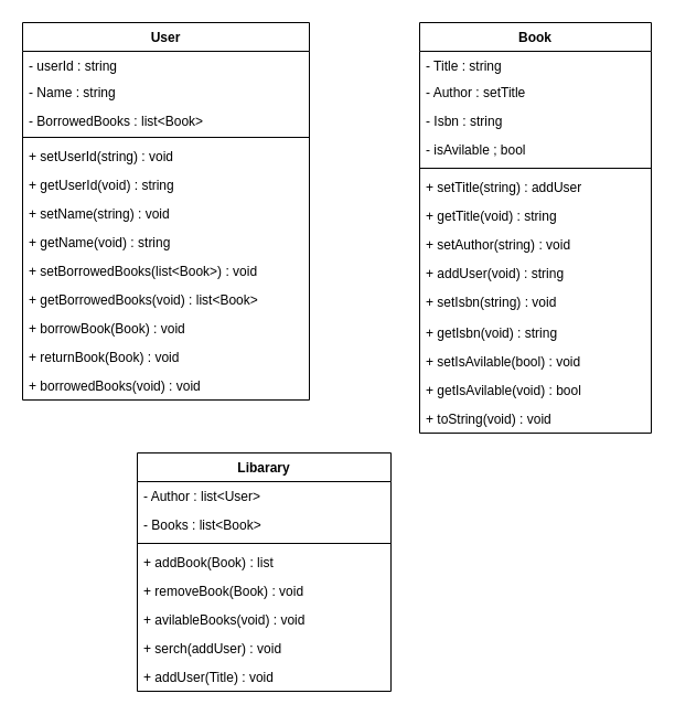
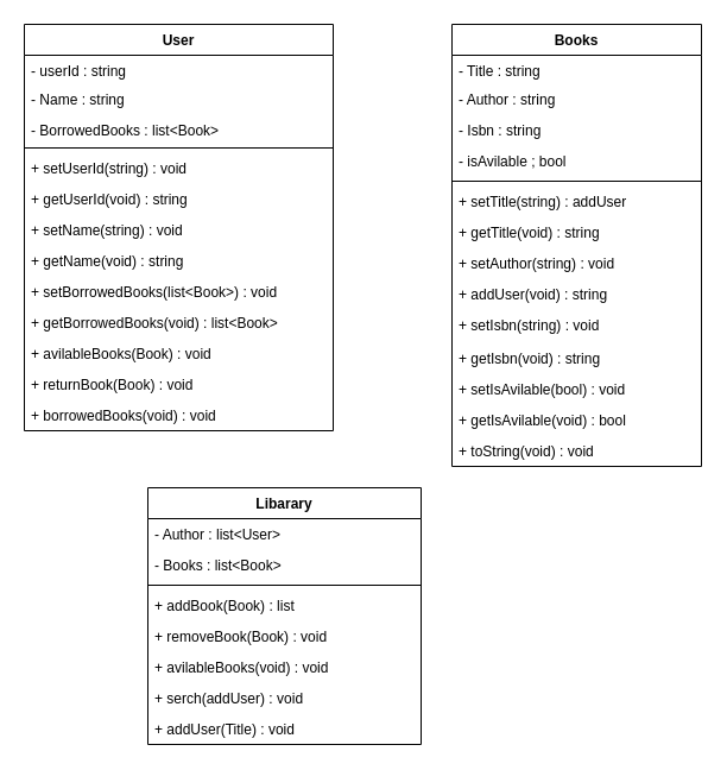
  <mxCell id="0" />
  <mxCell id="1" parent="0" />
- <mxCell id="2" value="Book" style="swimlane;fontStyle=1;align=center;verticalAlign=top;childLayout=stackLayout;horizontal=1;startSize=26;horizontalStack=0;resizeParent=1;resizeParentMax=0;resizeLast=0;collapsible=1;marginBottom=0;whiteSpace=wrap;html=1;" parent="1" vertex="1"><mxGeometry x="380" y="20" width="210" height="372" as="geometry" /></mxCell>
+ <mxCell id="2" value="Books" style="swimlane;fontStyle=1;align=center;verticalAlign=top;childLayout=stackLayout;horizontal=1;startSize=26;horizontalStack=0;resizeParent=1;resizeParentMax=0;resizeLast=0;collapsible=1;marginBottom=0;whiteSpace=wrap;html=1;" parent="1" vertex="1"><mxGeometry x="380" y="20" width="210" height="372" as="geometry" /></mxCell>
  <mxCell id="3" value="- Title : string" style="text;strokeColor=none;fillColor=none;align=left;verticalAlign=top;spacingLeft=4;spacingRight=4;overflow=hidden;rotatable=0;points=[[0,0.5],[1,0.5]];portConstraint=eastwest;whiteSpace=wrap;html=1;" parent="2" vertex="1"><mxGeometry y="26" width="210" height="24" as="geometry" /></mxCell>
- <mxCell id="4" value="- Author : setTitle" style="text;strokeColor=none;fillColor=none;align=left;verticalAlign=top;spacingLeft=4;spacingRight=4;overflow=hidden;rotatable=0;points=[[0,0.5],[1,0.5]];portConstraint=eastwest;whiteSpace=wrap;html=1;" parent="2" vertex="1"><mxGeometry y="50" width="210" height="26" as="geometry" /></mxCell>
+ <mxCell id="4" value="- Author : string" style="text;strokeColor=none;fillColor=none;align=left;verticalAlign=top;spacingLeft=4;spacingRight=4;overflow=hidden;rotatable=0;points=[[0,0.5],[1,0.5]];portConstraint=eastwest;whiteSpace=wrap;html=1;" parent="2" vertex="1"><mxGeometry y="50" width="210" height="26" as="geometry" /></mxCell>
  <mxCell id="5" value="- Isbn : string" style="text;strokeColor=none;fillColor=none;align=left;verticalAlign=top;spacingLeft=4;spacingRight=4;overflow=hidden;rotatable=0;points=[[0,0.5],[1,0.5]];portConstraint=eastwest;whiteSpace=wrap;html=1;" parent="2" vertex="1"><mxGeometry y="76" width="210" height="26" as="geometry" /></mxCell>
  <mxCell id="6" value="- isAvilable ; bool" style="text;strokeColor=none;fillColor=none;align=left;verticalAlign=top;spacingLeft=4;spacingRight=4;overflow=hidden;rotatable=0;points=[[0,0.5],[1,0.5]];portConstraint=eastwest;whiteSpace=wrap;html=1;" parent="2" vertex="1"><mxGeometry y="102" width="210" height="26" as="geometry" /></mxCell>
  <mxCell id="7" value="" style="line;strokeWidth=1;fillColor=none;align=left;verticalAlign=middle;spacingTop=-1;spacingLeft=3;spacingRight=3;rotatable=0;labelPosition=right;points=[];portConstraint=eastwest;strokeColor=inherit;" parent="2" vertex="1"><mxGeometry y="128" width="210" height="8" as="geometry" /></mxCell>
  <mxCell id="8" value="+ setTitle(string) : addUser" style="text;strokeColor=none;fillColor=none;align=left;verticalAlign=top;spacingLeft=4;spacingRight=4;overflow=hidden;rotatable=0;points=[[0,0.5],[1,0.5]];portConstraint=eastwest;whiteSpace=wrap;html=1;" parent="2" vertex="1"><mxGeometry y="136" width="210" height="26" as="geometry" /></mxCell>
  <mxCell id="9" value="+ getTitle(void) : string" style="text;strokeColor=none;fillColor=none;align=left;verticalAlign=top;spacingLeft=4;spacingRight=4;overflow=hidden;rotatable=0;points=[[0,0.5],[1,0.5]];portConstraint=eastwest;whiteSpace=wrap;html=1;" parent="2" vertex="1"><mxGeometry y="162" width="210" height="26" as="geometry" /></mxCell>
  <mxCell id="10" value="+ setAuthor(string) : void" style="text;strokeColor=none;fillColor=none;align=left;verticalAlign=top;spacingLeft=4;spacingRight=4;overflow=hidden;rotatable=0;points=[[0,0.5],[1,0.5]];portConstraint=eastwest;whiteSpace=wrap;html=1;" parent="2" vertex="1"><mxGeometry y="188" width="210" height="26" as="geometry" /></mxCell>
  <mxCell id="11" value="+ addUser(void) : string" style="text;strokeColor=none;fillColor=none;align=left;verticalAlign=top;spacingLeft=4;spacingRight=4;overflow=hidden;rotatable=0;points=[[0,0.5],[1,0.5]];portConstraint=eastwest;whiteSpace=wrap;html=1;" parent="2" vertex="1"><mxGeometry y="214" width="210" height="26" as="geometry" /></mxCell>
  <mxCell id="12" value="+ setIsbn(string) : void" style="text;strokeColor=none;fillColor=none;align=left;verticalAlign=top;spacingLeft=4;spacingRight=4;overflow=hidden;rotatable=0;points=[[0,0.5],[1,0.5]];portConstraint=eastwest;whiteSpace=wrap;html=1;" parent="2" vertex="1"><mxGeometry y="240" width="210" height="28" as="geometry" /></mxCell>
  <mxCell id="13" value="+ getIsbn(void) : string" style="text;strokeColor=none;fillColor=none;align=left;verticalAlign=top;spacingLeft=4;spacingRight=4;overflow=hidden;rotatable=0;points=[[0,0.5],[1,0.5]];portConstraint=eastwest;whiteSpace=wrap;html=1;" parent="2" vertex="1"><mxGeometry y="268" width="210" height="26" as="geometry" /></mxCell>
  <mxCell id="14" value="+ setIsAvilable(bool) : void" style="text;strokeColor=none;fillColor=none;align=left;verticalAlign=top;spacingLeft=4;spacingRight=4;overflow=hidden;rotatable=0;points=[[0,0.5],[1,0.5]];portConstraint=eastwest;whiteSpace=wrap;html=1;" parent="2" vertex="1"><mxGeometry y="294" width="210" height="26" as="geometry" /></mxCell>
  <mxCell id="15" value="+ getIsAvilable(void) : bool" style="text;strokeColor=none;fillColor=none;align=left;verticalAlign=top;spacingLeft=4;spacingRight=4;overflow=hidden;rotatable=0;points=[[0,0.5],[1,0.5]];portConstraint=eastwest;whiteSpace=wrap;html=1;" parent="2" vertex="1"><mxGeometry y="320" width="210" height="26" as="geometry" /></mxCell>
  <mxCell id="16" value="+ toString(void) : void" style="text;strokeColor=none;fillColor=none;align=left;verticalAlign=top;spacingLeft=4;spacingRight=4;overflow=hidden;rotatable=0;points=[[0,0.5],[1,0.5]];portConstraint=eastwest;whiteSpace=wrap;html=1;" parent="2" vertex="1"><mxGeometry y="346" width="210" height="26" as="geometry" /></mxCell>
  <mxCell id="17" value="User" style="swimlane;fontStyle=1;align=center;verticalAlign=top;childLayout=stackLayout;horizontal=1;startSize=26;horizontalStack=0;resizeParent=1;resizeParentMax=0;resizeLast=0;collapsible=1;marginBottom=0;whiteSpace=wrap;html=1;" parent="1" vertex="1"><mxGeometry x="20" y="20" width="260" height="342" as="geometry" /></mxCell>
  <mxCell id="18" value="- userId : string" style="text;strokeColor=none;fillColor=none;align=left;verticalAlign=top;spacingLeft=4;spacingRight=4;overflow=hidden;rotatable=0;points=[[0,0.5],[1,0.5]];portConstraint=eastwest;whiteSpace=wrap;html=1;" parent="17" vertex="1"><mxGeometry y="26" width="260" height="24" as="geometry" /></mxCell>
  <mxCell id="19" value="- Name : string" style="text;strokeColor=none;fillColor=none;align=left;verticalAlign=top;spacingLeft=4;spacingRight=4;overflow=hidden;rotatable=0;points=[[0,0.5],[1,0.5]];portConstraint=eastwest;whiteSpace=wrap;html=1;" parent="17" vertex="1"><mxGeometry y="50" width="260" height="26" as="geometry" /></mxCell>
  <mxCell id="20" value="- BorrowedBooks : list&amp;lt;Book&amp;gt;" style="text;strokeColor=none;fillColor=none;align=left;verticalAlign=top;spacingLeft=4;spacingRight=4;overflow=hidden;rotatable=0;points=[[0,0.5],[1,0.5]];portConstraint=eastwest;whiteSpace=wrap;html=1;" parent="17" vertex="1"><mxGeometry y="76" width="260" height="24" as="geometry" /></mxCell>
  <mxCell id="21" value="" style="line;strokeWidth=1;fillColor=none;align=left;verticalAlign=middle;spacingTop=-1;spacingLeft=3;spacingRight=3;rotatable=0;labelPosition=right;points=[];portConstraint=eastwest;strokeColor=inherit;" parent="17" vertex="1"><mxGeometry y="100" width="260" height="8" as="geometry" /></mxCell>
  <mxCell id="22" value="+ setUserId(string) : void" style="text;strokeColor=none;fillColor=none;align=left;verticalAlign=top;spacingLeft=4;spacingRight=4;overflow=hidden;rotatable=0;points=[[0,0.5],[1,0.5]];portConstraint=eastwest;whiteSpace=wrap;html=1;" parent="17" vertex="1"><mxGeometry y="108" width="260" height="26" as="geometry" /></mxCell>
  <mxCell id="23" value="+ getUserId(void) : string" style="text;strokeColor=none;fillColor=none;align=left;verticalAlign=top;spacingLeft=4;spacingRight=4;overflow=hidden;rotatable=0;points=[[0,0.5],[1,0.5]];portConstraint=eastwest;whiteSpace=wrap;html=1;" parent="17" vertex="1"><mxGeometry y="134" width="260" height="26" as="geometry" /></mxCell>
  <mxCell id="24" value="+ setName(string) : void" style="text;strokeColor=none;fillColor=none;align=left;verticalAlign=top;spacingLeft=4;spacingRight=4;overflow=hidden;rotatable=0;points=[[0,0.5],[1,0.5]];portConstraint=eastwest;whiteSpace=wrap;html=1;" parent="17" vertex="1"><mxGeometry y="160" width="260" height="26" as="geometry" /></mxCell>
  <mxCell id="25" value="+ getName(void) : string" style="text;strokeColor=none;fillColor=none;align=left;verticalAlign=top;spacingLeft=4;spacingRight=4;overflow=hidden;rotatable=0;points=[[0,0.5],[1,0.5]];portConstraint=eastwest;whiteSpace=wrap;html=1;" parent="17" vertex="1"><mxGeometry y="186" width="260" height="26" as="geometry" /></mxCell>
  <mxCell id="26" value="+ setBorrowedBooks(list&amp;lt;Book&amp;gt;) : void" style="text;strokeColor=none;fillColor=none;align=left;verticalAlign=top;spacingLeft=4;spacingRight=4;overflow=hidden;rotatable=0;points=[[0,0.5],[1,0.5]];portConstraint=eastwest;whiteSpace=wrap;html=1;" parent="17" vertex="1"><mxGeometry y="212" width="260" height="26" as="geometry" /></mxCell>
  <mxCell id="27" value="+ getBorrowedBooks(void) : list&amp;lt;Book&amp;gt;" style="text;strokeColor=none;fillColor=none;align=left;verticalAlign=top;spacingLeft=4;spacingRight=4;overflow=hidden;rotatable=0;points=[[0,0.5],[1,0.5]];portConstraint=eastwest;whiteSpace=wrap;html=1;" parent="17" vertex="1"><mxGeometry y="238" width="260" height="26" as="geometry" /></mxCell>
- <mxCell id="28" value="+ borrowBook(Book) : void" style="text;strokeColor=none;fillColor=none;align=left;verticalAlign=top;spacingLeft=4;spacingRight=4;overflow=hidden;rotatable=0;points=[[0,0.5],[1,0.5]];portConstraint=eastwest;whiteSpace=wrap;html=1;" parent="17" vertex="1"><mxGeometry y="264" width="260" height="26" as="geometry" /></mxCell>
+ <mxCell id="28" value="+ avilableBooks(Book) : void" style="text;strokeColor=none;fillColor=none;align=left;verticalAlign=top;spacingLeft=4;spacingRight=4;overflow=hidden;rotatable=0;points=[[0,0.5],[1,0.5]];portConstraint=eastwest;whiteSpace=wrap;html=1;" parent="17" vertex="1"><mxGeometry y="264" width="260" height="26" as="geometry" /></mxCell>
  <mxCell id="29" value="+ returnBook(Book) : void" style="text;strokeColor=none;fillColor=none;align=left;verticalAlign=top;spacingLeft=4;spacingRight=4;overflow=hidden;rotatable=0;points=[[0,0.5],[1,0.5]];portConstraint=eastwest;whiteSpace=wrap;html=1;" parent="17" vertex="1"><mxGeometry y="290" width="260" height="26" as="geometry" /></mxCell>
  <mxCell id="30" value="+ borrowedBooks(void) : void" style="text;strokeColor=none;fillColor=none;align=left;verticalAlign=top;spacingLeft=4;spacingRight=4;overflow=hidden;rotatable=0;points=[[0,0.5],[1,0.5]];portConstraint=eastwest;whiteSpace=wrap;html=1;" parent="17" vertex="1"><mxGeometry y="316" width="260" height="26" as="geometry" /></mxCell>
  <mxCell id="31" value="Libarary" style="swimlane;fontStyle=1;align=center;verticalAlign=top;childLayout=stackLayout;horizontal=1;startSize=26;horizontalStack=0;resizeParent=1;resizeParentMax=0;resizeLast=0;collapsible=1;marginBottom=0;whiteSpace=wrap;html=1;" parent="1" vertex="1"><mxGeometry x="124" y="410" width="230" height="216" as="geometry" /></mxCell>
  <mxCell id="32" value="- Author : list&amp;lt;User&amp;gt;" style="text;strokeColor=none;fillColor=none;align=left;verticalAlign=top;spacingLeft=4;spacingRight=4;overflow=hidden;rotatable=0;points=[[0,0.5],[1,0.5]];portConstraint=eastwest;whiteSpace=wrap;html=1;" parent="31" vertex="1"><mxGeometry y="26" width="230" height="26" as="geometry" /></mxCell>
  <mxCell id="33" value="- Books : list&amp;lt;Book&amp;gt;" style="text;strokeColor=none;fillColor=none;align=left;verticalAlign=top;spacingLeft=4;spacingRight=4;overflow=hidden;rotatable=0;points=[[0,0.5],[1,0.5]];portConstraint=eastwest;whiteSpace=wrap;html=1;" parent="31" vertex="1"><mxGeometry y="52" width="230" height="26" as="geometry" /></mxCell>
  <mxCell id="34" value="" style="line;strokeWidth=1;fillColor=none;align=left;verticalAlign=middle;spacingTop=-1;spacingLeft=3;spacingRight=3;rotatable=0;labelPosition=right;points=[];portConstraint=eastwest;strokeColor=inherit;" parent="31" vertex="1"><mxGeometry y="78" width="230" height="8" as="geometry" /></mxCell>
  <mxCell id="35" value="+ addBook(Book) : list" style="text;strokeColor=none;fillColor=none;align=left;verticalAlign=top;spacingLeft=4;spacingRight=4;overflow=hidden;rotatable=0;points=[[0,0.5],[1,0.5]];portConstraint=eastwest;whiteSpace=wrap;html=1;" parent="31" vertex="1"><mxGeometry y="86" width="230" height="26" as="geometry" /></mxCell>
  <mxCell id="36" value="+ removeBook(Book) : void" style="text;strokeColor=none;fillColor=none;align=left;verticalAlign=top;spacingLeft=4;spacingRight=4;overflow=hidden;rotatable=0;points=[[0,0.5],[1,0.5]];portConstraint=eastwest;whiteSpace=wrap;html=1;" parent="31" vertex="1"><mxGeometry y="112" width="230" height="26" as="geometry" /></mxCell>
  <mxCell id="37" value="+ avilableBooks(void) : void" style="text;strokeColor=none;fillColor=none;align=left;verticalAlign=top;spacingLeft=4;spacingRight=4;overflow=hidden;rotatable=0;points=[[0,0.5],[1,0.5]];portConstraint=eastwest;whiteSpace=wrap;html=1;" parent="31" vertex="1"><mxGeometry y="138" width="230" height="26" as="geometry" /></mxCell>
  <mxCell id="38" value="+ serch(addUser) : void" style="text;strokeColor=none;fillColor=none;align=left;verticalAlign=top;spacingLeft=4;spacingRight=4;overflow=hidden;rotatable=0;points=[[0,0.5],[1,0.5]];portConstraint=eastwest;whiteSpace=wrap;html=1;" parent="31" vertex="1"><mxGeometry y="164" width="230" height="26" as="geometry" /></mxCell>
  <mxCell id="39" value="+ addUser(Title) : void" style="text;strokeColor=none;fillColor=none;align=left;verticalAlign=top;spacingLeft=4;spacingRight=4;overflow=hidden;rotatable=0;points=[[0,0.5],[1,0.5]];portConstraint=eastwest;whiteSpace=wrap;html=1;" parent="31" vertex="1"><mxGeometry y="190" width="230" height="26" as="geometry" /></mxCell>
